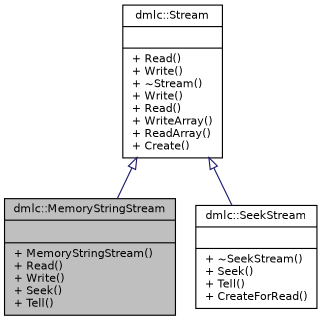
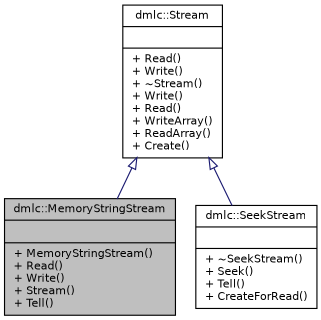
  digraph {
    node [color=black fillcolor=white fontname=Helvetica fontsize=10 shape=record style=filled]
    edge [arrowtail=onormal color=midnightblue dir=back fontname=Helvetica fontsize=10 labelfontname=Helvetica labelfontsize=10 style=solid]
-   n1 [fillcolor=grey75 fontcolor=black height=0.2 label="{dmlc::MemoryStringStream\n||+ MemoryStringStream()\l+ Read()\l+ Write()\l+ Seek()\l+ Tell()\l}" width=0.4]
+   n1 [fillcolor=grey75 fontcolor=black height=0.2 label="{dmlc::MemoryStringStream\n||+ MemoryStringStream()\l+ Read()\l+ Write()\l+ Stream()\l+ Tell()\l}" width=0.4]
    n2 [height=0.2 label="{dmlc::SeekStream\n||+ ~SeekStream()\l+ Seek()\l+ Tell()\l+ CreateForRead()\l}" width=0.4]
    n3 [height=0.2 label="{dmlc::Stream\n||+ Read()\l+ Write()\l+ ~Stream()\l+ Write()\l+ Read()\l+ WriteArray()\l+ ReadArray()\l+ Create()\l}" width=0.4]
    n3 -> n1
    n3 -> n2
  }
